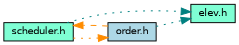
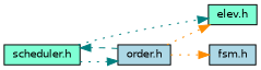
  digraph {
    rankdir=LR
    node [color=black fillcolor=aquamarine fontname=Helvetica fontsize=10 shape=record style=filled]
    edge [color=darkorange fontname=Helvetica fontsize=10 labelfontname=Helvetica labelfontsize=10 style=dotted]
    n1 [height=0.2 label="scheduler.h" width=0.4]
    n2 [height=0.2 label="elev.h" width=0.4]
    n3 [fillcolor=lightblue height=0.2 label="order.h" width=0.4]
+   n4 [fillcolor=lightblue height=0.2 label="fsm.h" width=0.4]
    n1 -> n2 [color=teal]
-   n1 -> n3
-   n3 -> n1 [style=dashed]
-   n3 -> n2 [color=teal]
+   n1 -> n3 [color=teal]
+   n3 -> n1 [color=teal style=dashed]
+   n3 -> n2
+   n3 -> n4
  }
